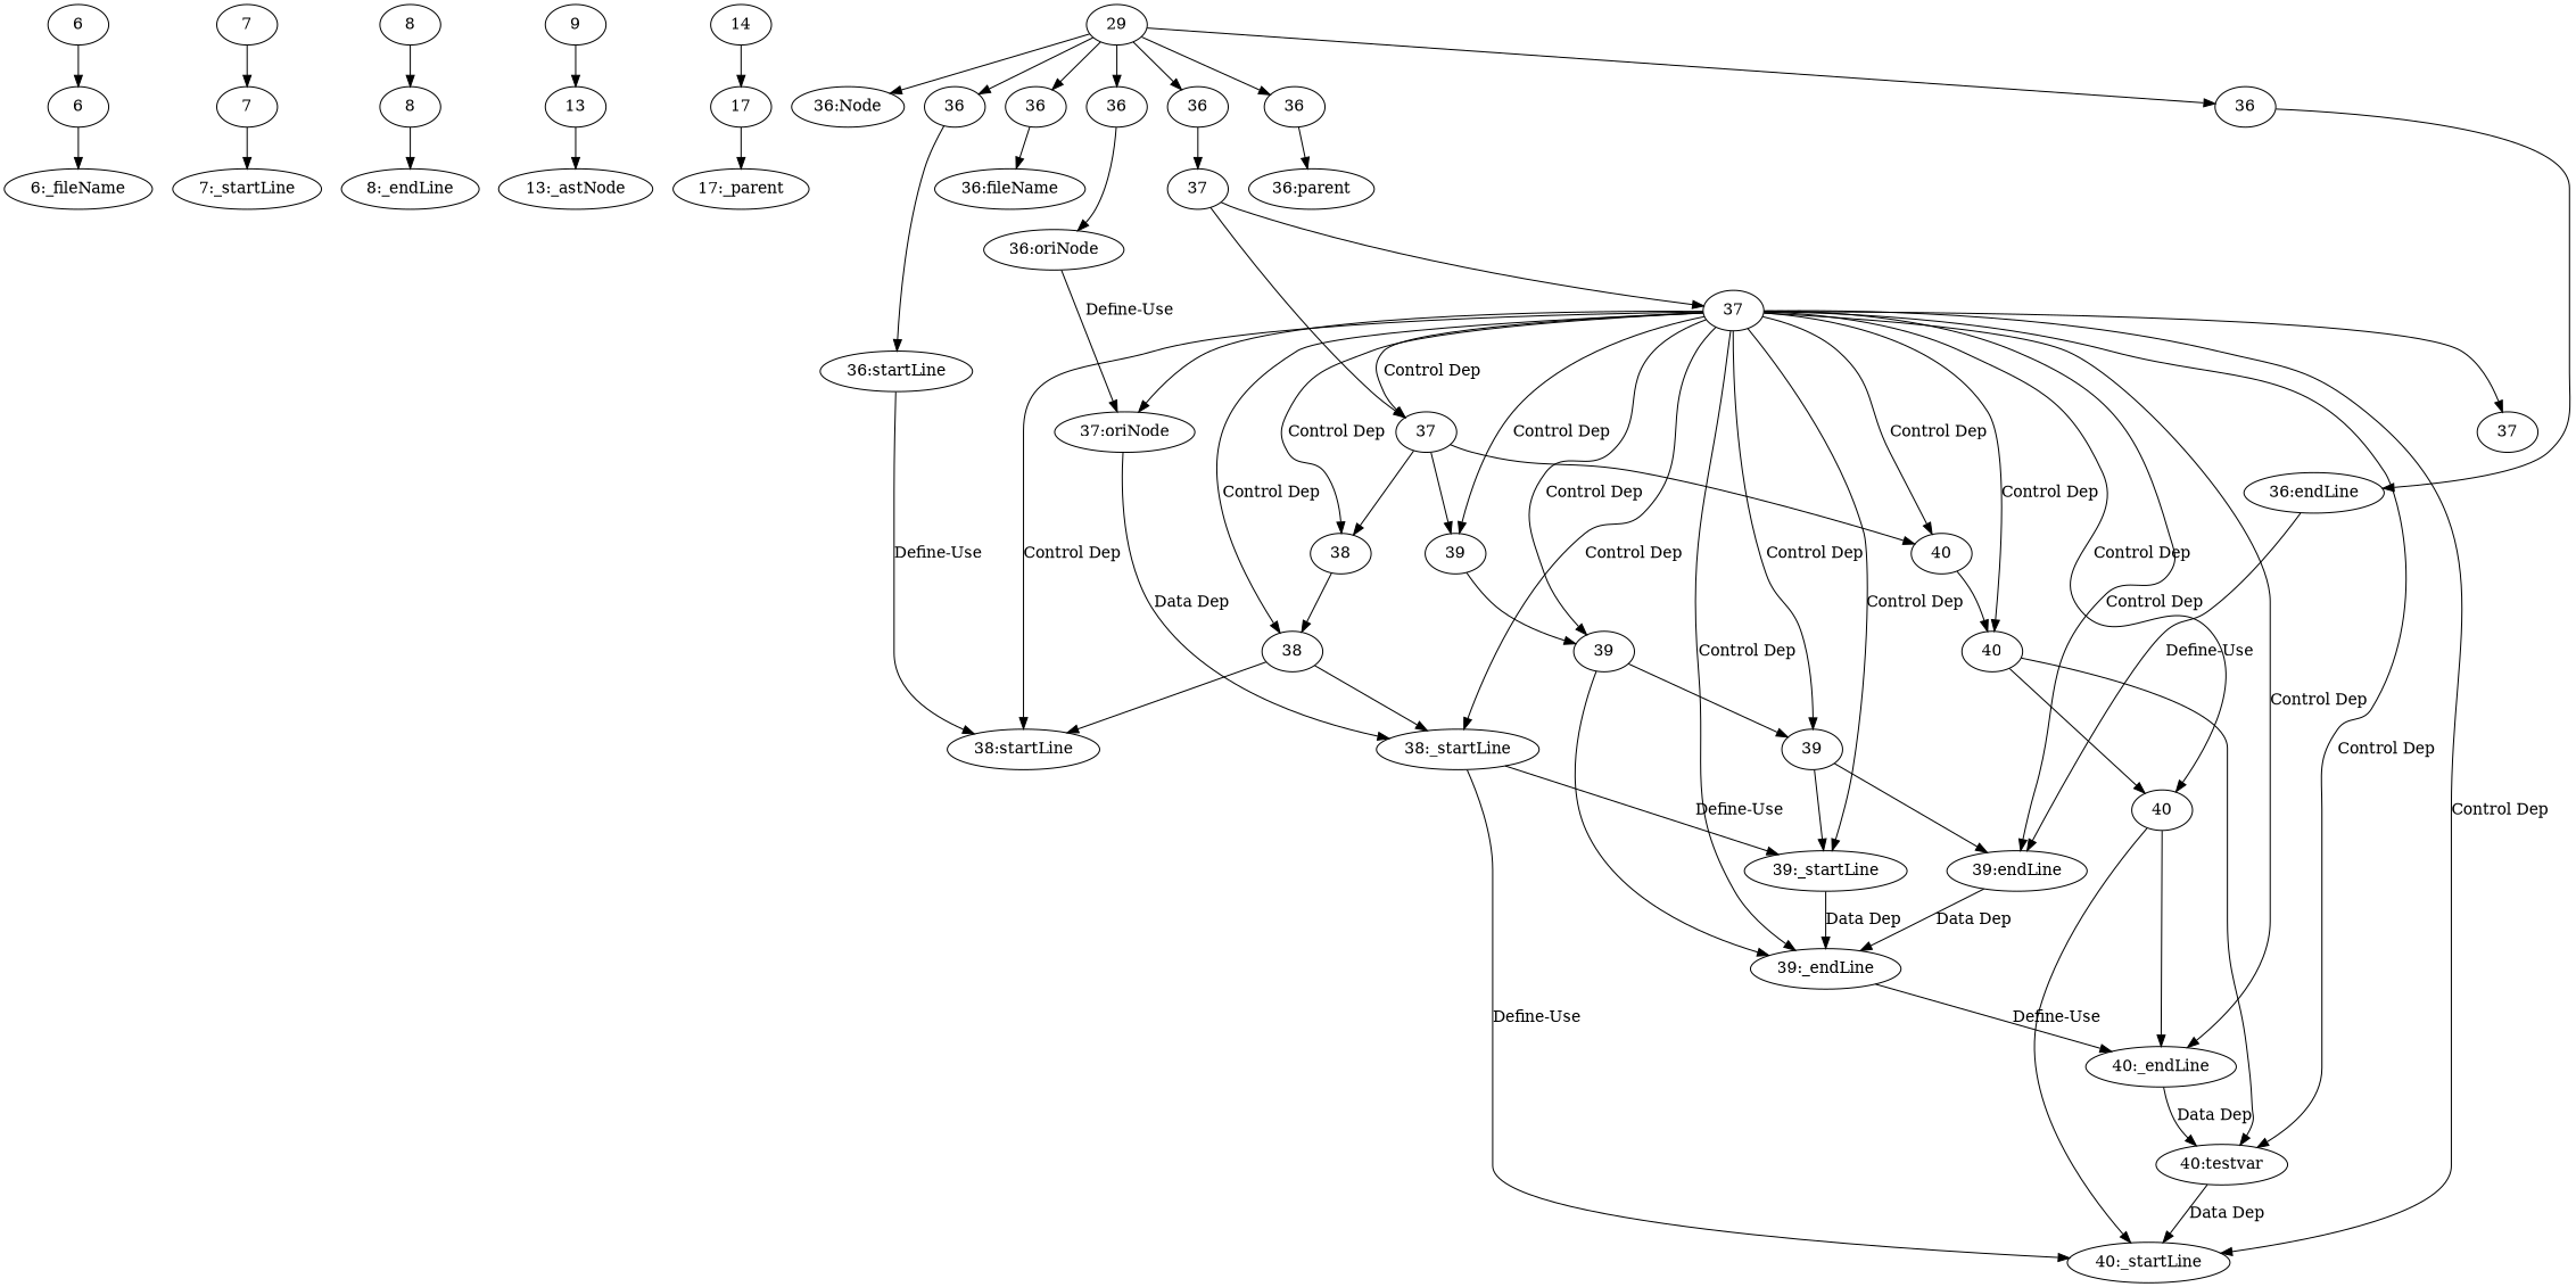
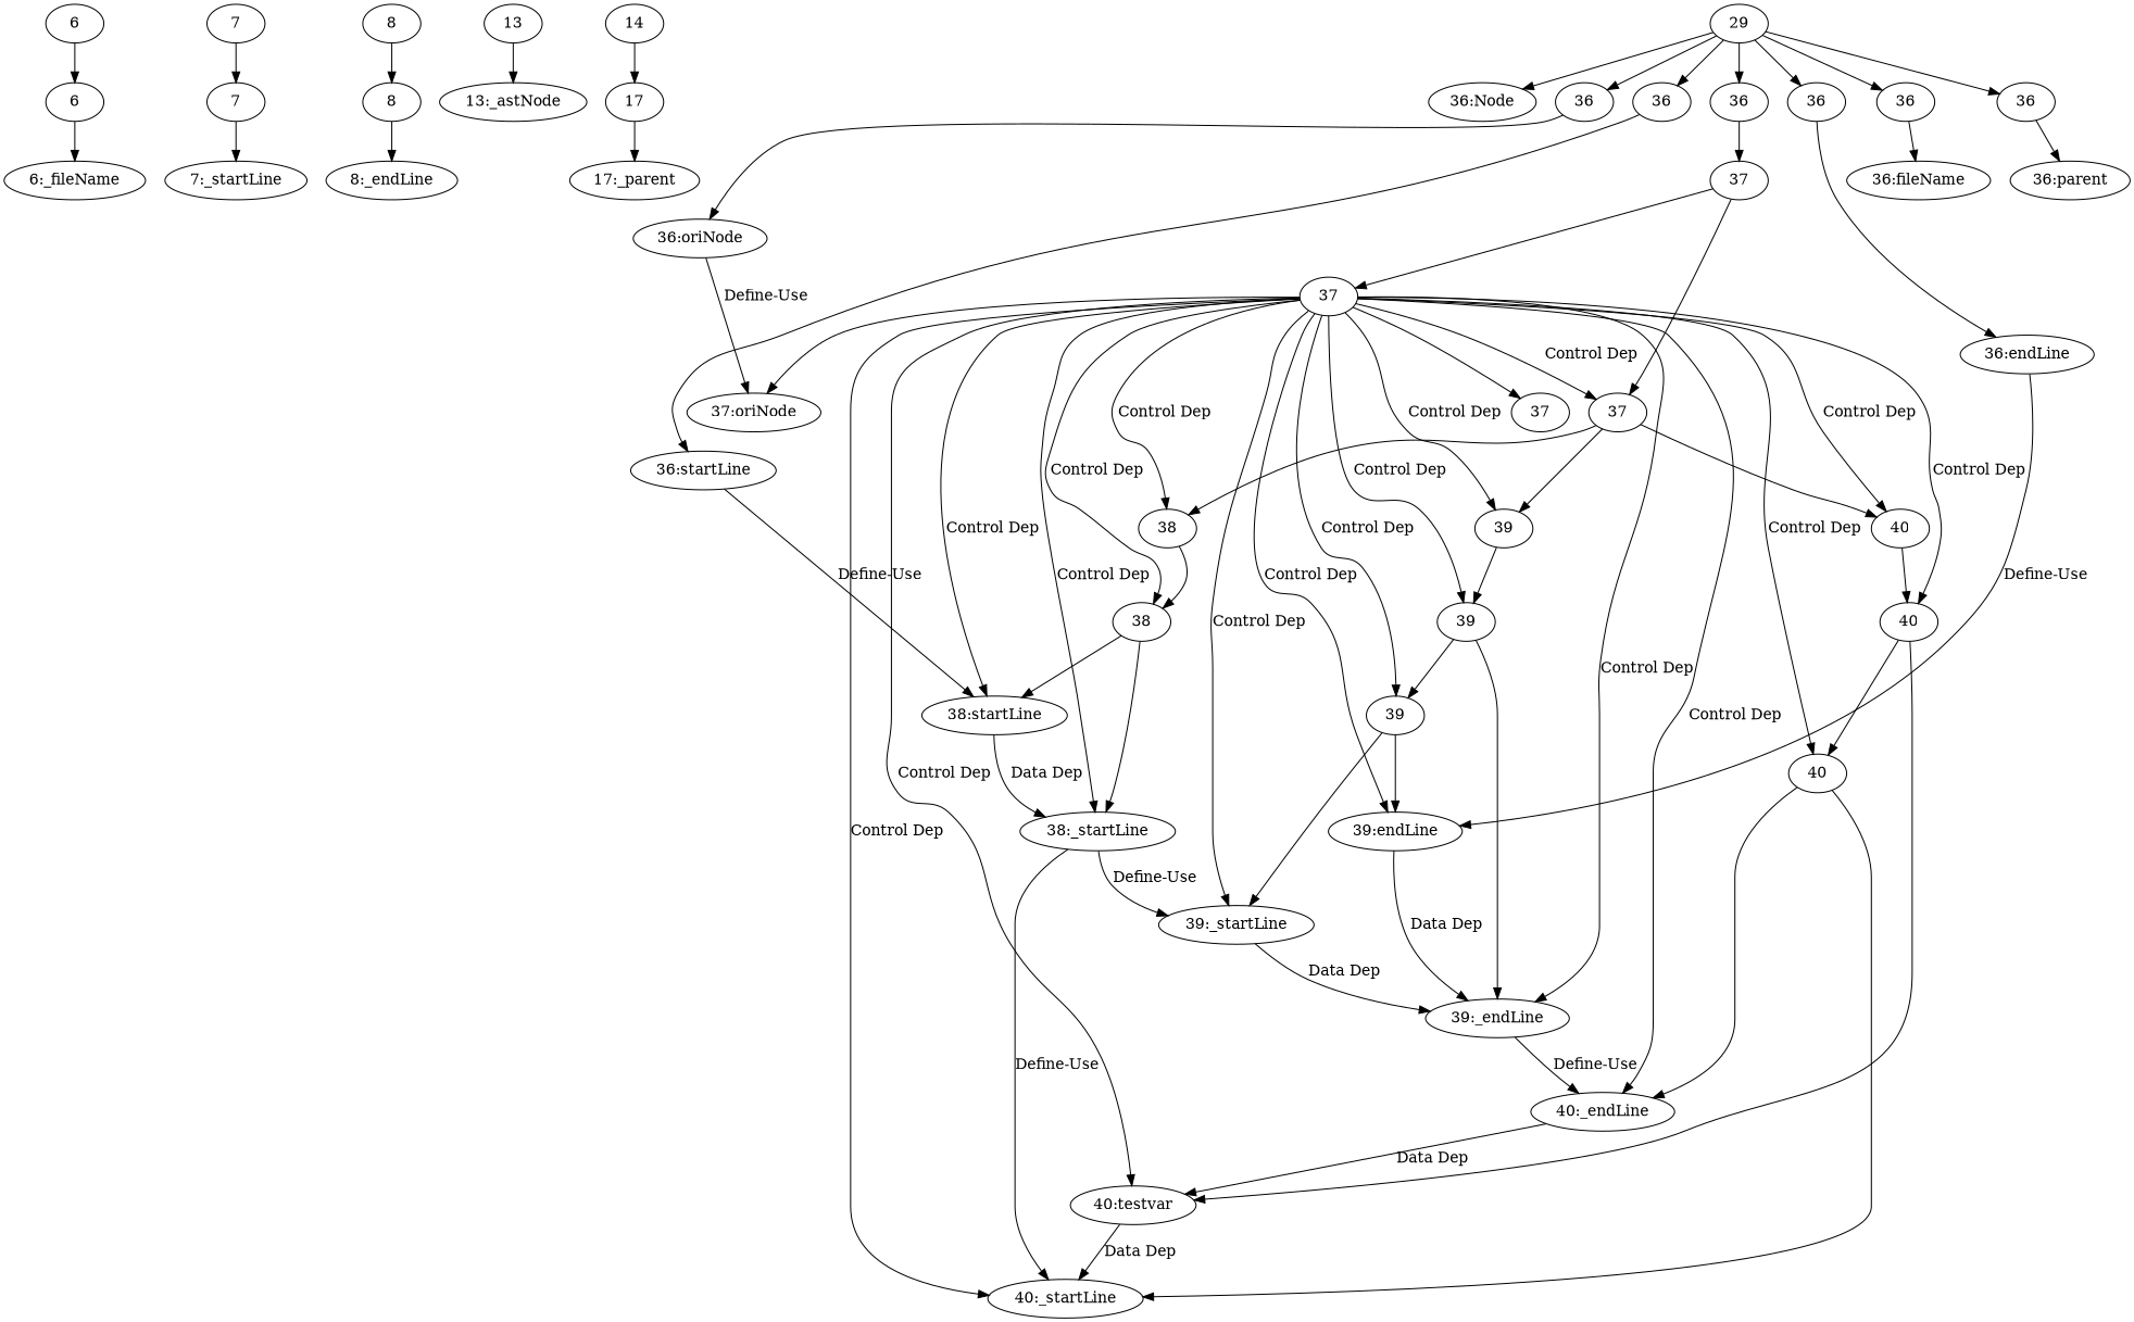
  digraph {
    node [shape=ellipse]
    n1 [label="6:_fileName"]
    n2 [label=6]
    n3 [label=6]
    n4 [label="7:_startLine"]
    n5 [label=7]
    n6 [label=7]
    n7 [label="8:_endLine"]
    n8 [label=8]
    n9 [label=8]
    n10 [label="13:_astNode"]
    n11 [label=13]
-   n12 [label=9]
    n13 [label="17:_parent"]
    n14 [label=17]
    n15 [label=14]
    n16 [label="36:Node"]
    n17 [label="36:oriNode"]
    n18 [label="37:oriNode"]
    n19 [label=36]
    n20 [label="36:fileName"]
    n21 [label=36]
    n22 [label="36:startLine"]
    n23 [label="38:startLine"]
    n24 [label="38:_startLine"]
    n25 [label=36]
    n26 [label="36:endLine"]
    n27 [label="39:endLine"]
    n28 [label="39:_endLine"]
    n29 [label=36]
    n30 [label="36:parent"]
    n31 [label=36]
    n32 [label=37]
    n33 [label=37]
    n34 [label=38]
    n35 [label=38]
    n36 [label="39:_startLine"]
    n37 [label=39]
    n38 [label=39]
    n39 [label=39]
    n40 [label="40:testvar"]
    n41 [label="40:_endLine"]
    n42 [label="40:_startLine"]
    n43 [label=40]
    n44 [label=40]
    n45 [label=40]
    n46 [label=37]
    n47 [label=37]
    n48 [label=36]
    n49 [label=29]
    n2 -> n1
    n3 -> n2
    n5 -> n4
    n6 -> n5
    n8 -> n7
    n9 -> n8
    n11 -> n10
-   n12 -> n11
    n14 -> n13
    n15 -> n14
    n17 -> n18 [label="Define-Use"]
    n19 -> n17
    n21 -> n20
    n22 -> n23 [label="Define-Use"]
-   n18 -> n24 [label="Data Dep"]
+   n23 -> n24 [label="Data Dep"]
    n24 -> n36 [label="Define-Use"]
    n24 -> n42 [label="Define-Use"]
    n25 -> n22
    n26 -> n27 [label="Define-Use"]
    n27 -> n28 [label="Data Dep"]
    n28 -> n41 [label="Define-Use"]
    n29 -> n26
    n31 -> n30
    n33 -> n18
    n33 -> n23 [label="Control Dep"]
    n33 -> n24 [label="Control Dep"]
    n33 -> n27 [label="Control Dep"]
    n33 -> n28 [label="Control Dep"]
    n33 -> n32
    n33 -> n34 [label="Control Dep"]
    n33 -> n35 [label="Control Dep"]
    n33 -> n36 [label="Control Dep"]
    n33 -> n37 [label="Control Dep"]
    n33 -> n38 [label="Control Dep"]
    n33 -> n39 [label="Control Dep"]
    n33 -> n40 [label="Control Dep"]
    n33 -> n41 [label="Control Dep"]
    n33 -> n42 [label="Control Dep"]
    n33 -> n43 [label="Control Dep"]
    n33 -> n44 [label="Control Dep"]
    n33 -> n45 [label="Control Dep"]
    n33 -> n46 [label="Control Dep"]
    n34 -> n23
    n34 -> n24
    n35 -> n34
    n36 -> n28 [label="Data Dep"]
    n37 -> n27
    n37 -> n36
    n38 -> n28
    n38 -> n37
    n39 -> n38
    n40 -> n42 [label="Data Dep"]
    n41 -> n40 [label="Data Dep"]
    n43 -> n41
    n43 -> n42
    n44 -> n40
    n44 -> n43
    n45 -> n44
    n46 -> n35
    n46 -> n39
    n46 -> n45
    n47 -> n33
    n47 -> n46
    n48 -> n47
    n49 -> n16
    n49 -> n19
    n49 -> n21
    n49 -> n25
    n49 -> n29
    n49 -> n31
    n49 -> n48
  }
